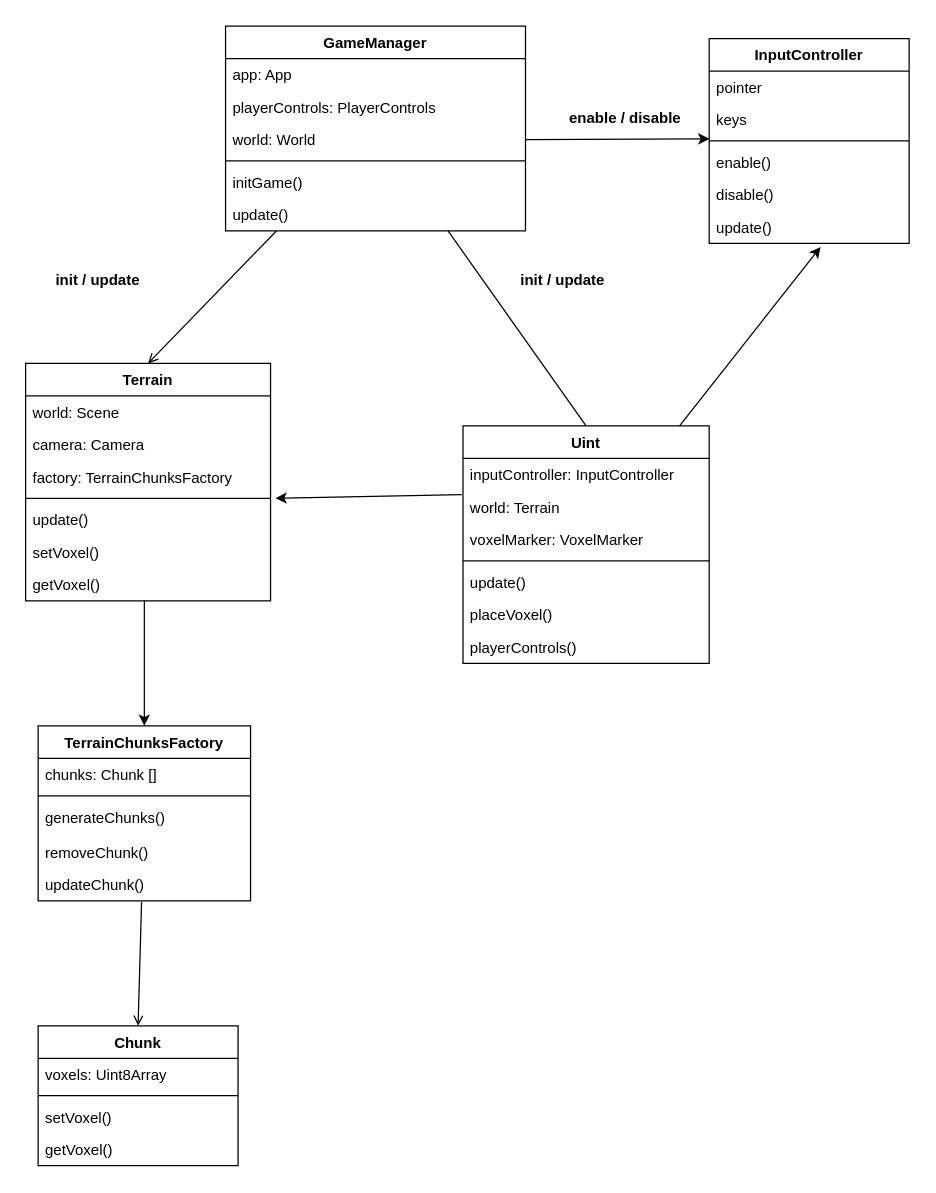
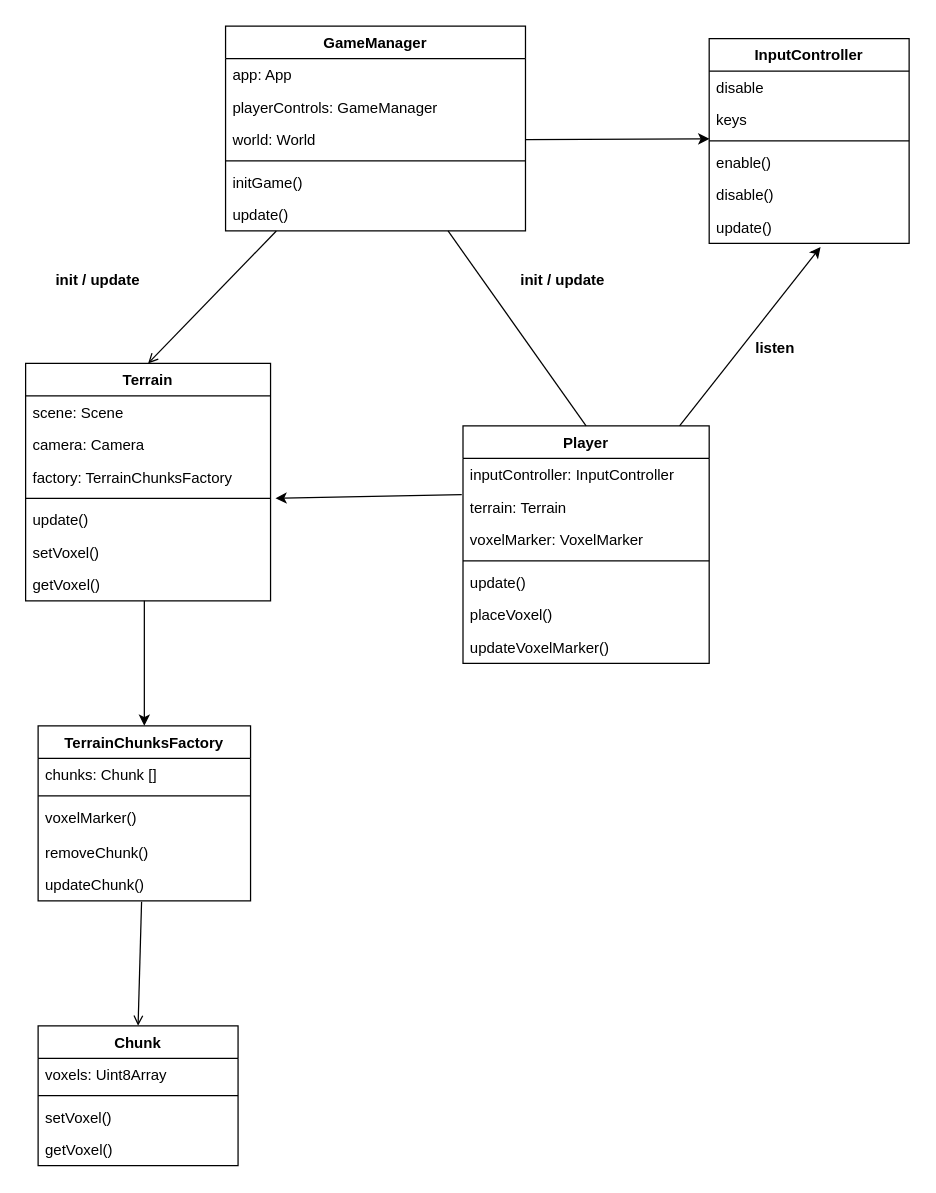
  <mxCell id="0" />
  <mxCell id="1" parent="0" />
  <mxCell id="2" style="edgeStyle=none;html=1;entryX=0.5;entryY=0;entryDx=0;entryDy=0;exitX=0.487;exitY=1.029;exitDx=0;exitDy=0;exitPerimeter=0;endArrow=open;" parent="1" source="8" target="9" edge="1"><mxGeometry relative="1" as="geometry"><mxPoint x="68" y="706" as="sourcePoint" /></mxGeometry></mxCell>
  <mxCell id="3" value="TerrainChunksFactory" style="swimlane;fontStyle=1;align=center;verticalAlign=top;childLayout=stackLayout;horizontal=1;startSize=26;horizontalStack=0;resizeParent=1;resizeParentMax=0;resizeLast=0;collapsible=1;marginBottom=0;" parent="1" vertex="1"><mxGeometry x="30" y="580" width="170" height="140" as="geometry"><mxRectangle x="344" y="160" width="70" height="30" as="alternateBounds" /></mxGeometry></mxCell>
  <mxCell id="4" value="chunks: Chunk []" style="text;strokeColor=none;fillColor=none;align=left;verticalAlign=top;spacingLeft=4;spacingRight=4;overflow=hidden;rotatable=0;points=[[0,0.5],[1,0.5]];portConstraint=eastwest;" parent="3" vertex="1"><mxGeometry y="26" width="170" height="26" as="geometry" /></mxCell>
  <mxCell id="5" value="" style="line;strokeWidth=1;fillColor=none;align=left;verticalAlign=middle;spacingTop=-1;spacingLeft=3;spacingRight=3;rotatable=0;labelPosition=right;points=[];portConstraint=eastwest;" parent="3" vertex="1"><mxGeometry y="52" width="170" height="8" as="geometry" /></mxCell>
- <mxCell id="6" value="generateChunks()" style="text;strokeColor=none;fillColor=none;align=left;verticalAlign=top;spacingLeft=4;spacingRight=4;overflow=hidden;rotatable=0;points=[[0,0.5],[1,0.5]];portConstraint=eastwest;" parent="3" vertex="1"><mxGeometry y="60" width="170" height="28" as="geometry" /></mxCell>
+ <mxCell id="6" value="voxelMarker()" style="text;strokeColor=none;fillColor=none;align=left;verticalAlign=top;spacingLeft=4;spacingRight=4;overflow=hidden;rotatable=0;points=[[0,0.5],[1,0.5]];portConstraint=eastwest;" parent="3" vertex="1"><mxGeometry y="60" width="170" height="28" as="geometry" /></mxCell>
  <mxCell id="7" value="removeChunk()" style="text;strokeColor=none;fillColor=none;align=left;verticalAlign=top;spacingLeft=4;spacingRight=4;overflow=hidden;rotatable=0;points=[[0,0.5],[1,0.5]];portConstraint=eastwest;" parent="3" vertex="1"><mxGeometry y="88" width="170" height="26" as="geometry" /></mxCell>
  <mxCell id="8" value="updateChunk()" style="text;strokeColor=none;fillColor=none;align=left;verticalAlign=top;spacingLeft=4;spacingRight=4;overflow=hidden;rotatable=0;points=[[0,0.5],[1,0.5]];portConstraint=eastwest;" parent="3" vertex="1"><mxGeometry y="114" width="170" height="26" as="geometry" /></mxCell>
  <mxCell id="9" value="Chunk" style="swimlane;fontStyle=1;align=center;verticalAlign=top;childLayout=stackLayout;horizontal=1;startSize=26;horizontalStack=0;resizeParent=1;resizeParentMax=0;resizeLast=0;collapsible=1;marginBottom=0;" parent="1" vertex="1"><mxGeometry x="30" y="820" width="160" height="112" as="geometry" /></mxCell>
  <mxCell id="10" value="voxels: Uint8Array" style="text;strokeColor=none;fillColor=none;align=left;verticalAlign=top;spacingLeft=4;spacingRight=4;overflow=hidden;rotatable=0;points=[[0,0.5],[1,0.5]];portConstraint=eastwest;" parent="9" vertex="1"><mxGeometry y="26" width="160" height="26" as="geometry" /></mxCell>
  <mxCell id="11" value="" style="line;strokeWidth=1;fillColor=none;align=left;verticalAlign=middle;spacingTop=-1;spacingLeft=3;spacingRight=3;rotatable=0;labelPosition=right;points=[];portConstraint=eastwest;" parent="9" vertex="1"><mxGeometry y="52" width="160" height="8" as="geometry" /></mxCell>
  <mxCell id="12" value="setVoxel()" style="text;strokeColor=none;fillColor=none;align=left;verticalAlign=top;spacingLeft=4;spacingRight=4;overflow=hidden;rotatable=0;points=[[0,0.5],[1,0.5]];portConstraint=eastwest;" parent="9" vertex="1"><mxGeometry y="60" width="160" height="26" as="geometry" /></mxCell>
  <mxCell id="13" value="getVoxel()" style="text;strokeColor=none;fillColor=none;align=left;verticalAlign=top;spacingLeft=4;spacingRight=4;overflow=hidden;rotatable=0;points=[[0,0.5],[1,0.5]];portConstraint=eastwest;" parent="9" vertex="1"><mxGeometry y="86" width="160" height="26" as="geometry" /></mxCell>
  <mxCell id="14" value="Terrain" style="swimlane;fontStyle=1;align=center;verticalAlign=top;childLayout=stackLayout;horizontal=1;startSize=26;horizontalStack=0;resizeParent=1;resizeParentMax=0;resizeLast=0;collapsible=1;marginBottom=0;" parent="1" vertex="1"><mxGeometry x="20" y="290" width="196" height="190" as="geometry" /></mxCell>
- <mxCell id="15" value="world: Scene" style="text;strokeColor=none;fillColor=none;align=left;verticalAlign=top;spacingLeft=4;spacingRight=4;overflow=hidden;rotatable=0;points=[[0,0.5],[1,0.5]];portConstraint=eastwest;" parent="14" vertex="1"><mxGeometry y="26" width="196" height="26" as="geometry" /></mxCell>
+ <mxCell id="15" value="scene: Scene" style="text;strokeColor=none;fillColor=none;align=left;verticalAlign=top;spacingLeft=4;spacingRight=4;overflow=hidden;rotatable=0;points=[[0,0.5],[1,0.5]];portConstraint=eastwest;" parent="14" vertex="1"><mxGeometry y="26" width="196" height="26" as="geometry" /></mxCell>
  <mxCell id="16" value="camera: Camera" style="text;strokeColor=none;fillColor=none;align=left;verticalAlign=top;spacingLeft=4;spacingRight=4;overflow=hidden;rotatable=0;points=[[0,0.5],[1,0.5]];portConstraint=eastwest;" parent="14" vertex="1"><mxGeometry y="52" width="196" height="26" as="geometry" /></mxCell>
  <mxCell id="17" value="factory: TerrainChunksFactory" style="text;strokeColor=none;fillColor=none;align=left;verticalAlign=top;spacingLeft=4;spacingRight=4;overflow=hidden;rotatable=0;points=[[0,0.5],[1,0.5]];portConstraint=eastwest;" parent="14" vertex="1"><mxGeometry y="78" width="196" height="26" as="geometry" /></mxCell>
  <mxCell id="18" value="" style="line;strokeWidth=1;fillColor=none;align=left;verticalAlign=middle;spacingTop=-1;spacingLeft=3;spacingRight=3;rotatable=0;labelPosition=right;points=[];portConstraint=eastwest;" parent="14" vertex="1"><mxGeometry y="104" width="196" height="8" as="geometry" /></mxCell>
  <mxCell id="19" value="update()" style="text;strokeColor=none;fillColor=none;align=left;verticalAlign=top;spacingLeft=4;spacingRight=4;overflow=hidden;rotatable=0;points=[[0,0.5],[1,0.5]];portConstraint=eastwest;" parent="14" vertex="1"><mxGeometry y="112" width="196" height="26" as="geometry" /></mxCell>
  <mxCell id="20" value="setVoxel()" style="text;strokeColor=none;fillColor=none;align=left;verticalAlign=top;spacingLeft=4;spacingRight=4;overflow=hidden;rotatable=0;points=[[0,0.5],[1,0.5]];portConstraint=eastwest;" parent="14" vertex="1"><mxGeometry y="138" width="196" height="26" as="geometry" /></mxCell>
  <mxCell id="21" value="getVoxel()" style="text;strokeColor=none;fillColor=none;align=left;verticalAlign=top;spacingLeft=4;spacingRight=4;overflow=hidden;rotatable=0;points=[[0,0.5],[1,0.5]];portConstraint=eastwest;" parent="14" vertex="1"><mxGeometry y="164" width="196" height="26" as="geometry" /></mxCell>
  <mxCell id="22" style="edgeStyle=none;html=1;entryX=0.5;entryY=0;entryDx=0;entryDy=0;" parent="1" target="3" edge="1"><mxGeometry relative="1" as="geometry"><mxPoint x="115" y="480" as="sourcePoint" /></mxGeometry></mxCell>
  <mxCell id="23" style="edgeStyle=none;html=1;entryX=1.02;entryY=1.151;entryDx=0;entryDy=0;exitX=-0.005;exitY=0.112;exitDx=0;exitDy=0;entryPerimeter=0;exitPerimeter=0;" parent="1" target="17" edge="1"><mxGeometry relative="1" as="geometry"><mxPoint x="369.015" y="394.912" as="sourcePoint" /></mxGeometry></mxCell>
  <mxCell id="24" style="edgeStyle=none;html=1;entryX=0.557;entryY=1.106;entryDx=0;entryDy=0;entryPerimeter=0;" parent="1" source="25" target="49" edge="1"><mxGeometry relative="1" as="geometry" /></mxCell>
- <mxCell id="25" value="Uint" style="swimlane;fontStyle=1;align=center;verticalAlign=top;childLayout=stackLayout;horizontal=1;startSize=26;horizontalStack=0;resizeParent=1;resizeParentMax=0;resizeLast=0;collapsible=1;marginBottom=0;" parent="1" vertex="1"><mxGeometry x="370" y="340" width="197" height="190" as="geometry" /></mxCell>
+ <mxCell id="25" value="Player" style="swimlane;fontStyle=1;align=center;verticalAlign=top;childLayout=stackLayout;horizontal=1;startSize=26;horizontalStack=0;resizeParent=1;resizeParentMax=0;resizeLast=0;collapsible=1;marginBottom=0;" parent="1" vertex="1"><mxGeometry x="370" y="340" width="197" height="190" as="geometry" /></mxCell>
  <mxCell id="26" value="inputController: InputController" style="text;strokeColor=none;fillColor=none;align=left;verticalAlign=top;spacingLeft=4;spacingRight=4;overflow=hidden;rotatable=0;points=[[0,0.5],[1,0.5]];portConstraint=eastwest;" parent="25" vertex="1"><mxGeometry y="26" width="197" height="26" as="geometry" /></mxCell>
- <mxCell id="27" value="world: Terrain" style="text;strokeColor=none;fillColor=none;align=left;verticalAlign=top;spacingLeft=4;spacingRight=4;overflow=hidden;rotatable=0;points=[[0,0.5],[1,0.5]];portConstraint=eastwest;" parent="25" vertex="1"><mxGeometry y="52" width="197" height="26" as="geometry" /></mxCell>
+ <mxCell id="27" value="terrain: Terrain" style="text;strokeColor=none;fillColor=none;align=left;verticalAlign=top;spacingLeft=4;spacingRight=4;overflow=hidden;rotatable=0;points=[[0,0.5],[1,0.5]];portConstraint=eastwest;" parent="25" vertex="1"><mxGeometry y="52" width="197" height="26" as="geometry" /></mxCell>
  <mxCell id="28" value="voxelMarker: VoxelMarker" style="text;strokeColor=none;fillColor=none;align=left;verticalAlign=top;spacingLeft=4;spacingRight=4;overflow=hidden;rotatable=0;points=[[0,0.5],[1,0.5]];portConstraint=eastwest;" parent="25" vertex="1"><mxGeometry y="78" width="197" height="26" as="geometry" /></mxCell>
  <mxCell id="29" value="" style="line;strokeWidth=1;fillColor=none;align=left;verticalAlign=middle;spacingTop=-1;spacingLeft=3;spacingRight=3;rotatable=0;labelPosition=right;points=[];portConstraint=eastwest;" parent="25" vertex="1"><mxGeometry y="104" width="197" height="8" as="geometry" /></mxCell>
  <mxCell id="30" value="update()" style="text;strokeColor=none;fillColor=none;align=left;verticalAlign=top;spacingLeft=4;spacingRight=4;overflow=hidden;rotatable=0;points=[[0,0.5],[1,0.5]];portConstraint=eastwest;" parent="25" vertex="1"><mxGeometry y="112" width="197" height="26" as="geometry" /></mxCell>
  <mxCell id="31" value="placeVoxel()" style="text;strokeColor=none;fillColor=none;align=left;verticalAlign=top;spacingLeft=4;spacingRight=4;overflow=hidden;rotatable=0;points=[[0,0.5],[1,0.5]];portConstraint=eastwest;" parent="25" vertex="1"><mxGeometry y="138" width="197" height="26" as="geometry" /></mxCell>
- <mxCell id="32" value="playerControls()" style="text;strokeColor=none;fillColor=none;align=left;verticalAlign=top;spacingLeft=4;spacingRight=4;overflow=hidden;rotatable=0;points=[[0,0.5],[1,0.5]];portConstraint=eastwest;" parent="25" vertex="1"><mxGeometry y="164" width="197" height="26" as="geometry" /></mxCell>
+ <mxCell id="32" value="updateVoxelMarker()" style="text;strokeColor=none;fillColor=none;align=left;verticalAlign=top;spacingLeft=4;spacingRight=4;overflow=hidden;rotatable=0;points=[[0,0.5],[1,0.5]];portConstraint=eastwest;" parent="25" vertex="1"><mxGeometry y="164" width="197" height="26" as="geometry" /></mxCell>
  <mxCell id="33" style="edgeStyle=none;html=1;entryX=0.5;entryY=0;entryDx=0;entryDy=0;endArrow=open;" parent="1" source="36" target="14" edge="1"><mxGeometry relative="1" as="geometry" /></mxCell>
  <mxCell id="34" style="edgeStyle=none;html=1;entryX=0.5;entryY=0;entryDx=0;entryDy=0;endArrow=none;" parent="1" source="36" target="25" edge="1"><mxGeometry relative="1" as="geometry" /></mxCell>
  <mxCell id="35" style="edgeStyle=none;html=1;entryX=0.001;entryY=0.282;entryDx=0;entryDy=0;entryPerimeter=0;exitX=1;exitY=0.5;exitDx=0;exitDy=0;" parent="1" source="39" target="46" edge="1"><mxGeometry relative="1" as="geometry" /></mxCell>
  <mxCell id="36" value="GameManager" style="swimlane;fontStyle=1;align=center;verticalAlign=top;childLayout=stackLayout;horizontal=1;startSize=26;horizontalStack=0;resizeParent=1;resizeParentMax=0;resizeLast=0;collapsible=1;marginBottom=0;" parent="1" vertex="1"><mxGeometry x="180" y="20" width="240" height="164" as="geometry" /></mxCell>
  <mxCell id="37" value="app: App" style="text;strokeColor=none;fillColor=none;align=left;verticalAlign=top;spacingLeft=4;spacingRight=4;overflow=hidden;rotatable=0;points=[[0,0.5],[1,0.5]];portConstraint=eastwest;" parent="36" vertex="1"><mxGeometry y="26" width="240" height="26" as="geometry" /></mxCell>
- <mxCell id="38" value="playerControls: PlayerControls" style="text;strokeColor=none;fillColor=none;align=left;verticalAlign=top;spacingLeft=4;spacingRight=4;overflow=hidden;rotatable=0;points=[[0,0.5],[1,0.5]];portConstraint=eastwest;" parent="36" vertex="1"><mxGeometry y="52" width="240" height="26" as="geometry" /></mxCell>
+ <mxCell id="38" value="playerControls: GameManager" style="text;strokeColor=none;fillColor=none;align=left;verticalAlign=top;spacingLeft=4;spacingRight=4;overflow=hidden;rotatable=0;points=[[0,0.5],[1,0.5]];portConstraint=eastwest;" parent="36" vertex="1"><mxGeometry y="52" width="240" height="26" as="geometry" /></mxCell>
  <mxCell id="39" value="world: World" style="text;strokeColor=none;fillColor=none;align=left;verticalAlign=top;spacingLeft=4;spacingRight=4;overflow=hidden;rotatable=0;points=[[0,0.5],[1,0.5]];portConstraint=eastwest;" parent="36" vertex="1"><mxGeometry y="78" width="240" height="26" as="geometry" /></mxCell>
  <mxCell id="40" value="" style="line;strokeWidth=1;fillColor=none;align=left;verticalAlign=middle;spacingTop=-1;spacingLeft=3;spacingRight=3;rotatable=0;labelPosition=right;points=[];portConstraint=eastwest;" parent="36" vertex="1"><mxGeometry y="104" width="240" height="8" as="geometry" /></mxCell>
  <mxCell id="41" value="initGame()" style="text;strokeColor=none;fillColor=none;align=left;verticalAlign=top;spacingLeft=4;spacingRight=4;overflow=hidden;rotatable=0;points=[[0,0.5],[1,0.5]];portConstraint=eastwest;" parent="36" vertex="1"><mxGeometry y="112" width="240" height="26" as="geometry" /></mxCell>
  <mxCell id="42" value="update()" style="text;strokeColor=none;fillColor=none;align=left;verticalAlign=top;spacingLeft=4;spacingRight=4;overflow=hidden;rotatable=0;points=[[0,0.5],[1,0.5]];portConstraint=eastwest;" parent="36" vertex="1"><mxGeometry y="138" width="240" height="26" as="geometry" /></mxCell>
  <mxCell id="43" value="InputController" style="swimlane;fontStyle=1;align=center;verticalAlign=top;childLayout=stackLayout;horizontal=1;startSize=26;horizontalStack=0;resizeParent=1;resizeParentMax=0;resizeLast=0;collapsible=1;marginBottom=0;" parent="1" vertex="1"><mxGeometry x="567" y="30" width="160" height="164" as="geometry" /></mxCell>
- <mxCell id="44" value="pointer" style="text;strokeColor=none;fillColor=none;align=left;verticalAlign=top;spacingLeft=4;spacingRight=4;overflow=hidden;rotatable=0;points=[[0,0.5],[1,0.5]];portConstraint=eastwest;" parent="43" vertex="1"><mxGeometry y="26" width="160" height="26" as="geometry" /></mxCell>
+ <mxCell id="44" value="disable" style="text;strokeColor=none;fillColor=none;align=left;verticalAlign=top;spacingLeft=4;spacingRight=4;overflow=hidden;rotatable=0;points=[[0,0.5],[1,0.5]];portConstraint=eastwest;" parent="43" vertex="1"><mxGeometry y="26" width="160" height="26" as="geometry" /></mxCell>
  <mxCell id="45" value="keys" style="text;strokeColor=none;fillColor=none;align=left;verticalAlign=top;spacingLeft=4;spacingRight=4;overflow=hidden;rotatable=0;points=[[0,0.5],[1,0.5]];portConstraint=eastwest;" parent="43" vertex="1"><mxGeometry y="52" width="160" height="26" as="geometry" /></mxCell>
  <mxCell id="46" value="" style="line;strokeWidth=1;fillColor=none;align=left;verticalAlign=middle;spacingTop=-1;spacingLeft=3;spacingRight=3;rotatable=0;labelPosition=right;points=[];portConstraint=eastwest;" parent="43" vertex="1"><mxGeometry y="78" width="160" height="8" as="geometry" /></mxCell>
  <mxCell id="47" value="enable()" style="text;strokeColor=none;fillColor=none;align=left;verticalAlign=top;spacingLeft=4;spacingRight=4;overflow=hidden;rotatable=0;points=[[0,0.5],[1,0.5]];portConstraint=eastwest;" parent="43" vertex="1"><mxGeometry y="86" width="160" height="26" as="geometry" /></mxCell>
  <mxCell id="48" value="disable()" style="text;strokeColor=none;fillColor=none;align=left;verticalAlign=top;spacingLeft=4;spacingRight=4;overflow=hidden;rotatable=0;points=[[0,0.5],[1,0.5]];portConstraint=eastwest;" parent="43" vertex="1"><mxGeometry y="112" width="160" height="26" as="geometry" /></mxCell>
  <mxCell id="49" value="update()" style="text;strokeColor=none;fillColor=none;align=left;verticalAlign=top;spacingLeft=4;spacingRight=4;overflow=hidden;rotatable=0;points=[[0,0.5],[1,0.5]];portConstraint=eastwest;" parent="43" vertex="1"><mxGeometry y="138" width="160" height="26" as="geometry" /></mxCell>
- <mxCell id="50" value="enable / disable" style="text;align=center;fontStyle=1;verticalAlign=middle;spacingLeft=3;spacingRight=3;strokeColor=none;rotatable=0;points=[[0,0.5],[1,0.5]];portConstraint=eastwest;" parent="1" vertex="1"><mxGeometry x="460" y="80" width="80" height="26" as="geometry" /></mxCell>
  <mxCell id="51" value="init / update" style="text;align=center;fontStyle=1;verticalAlign=middle;spacingLeft=3;spacingRight=3;strokeColor=none;rotatable=0;points=[[0,0.5],[1,0.5]];portConstraint=eastwest;" parent="1" vertex="1"><mxGeometry x="38" y="210" width="80" height="26" as="geometry" /></mxCell>
  <mxCell id="52" value="init / update" style="text;align=center;fontStyle=1;verticalAlign=middle;spacingLeft=3;spacingRight=3;strokeColor=none;rotatable=0;points=[[0,0.5],[1,0.5]];portConstraint=eastwest;" parent="1" vertex="1"><mxGeometry x="410" y="210" width="80" height="26" as="geometry" /></mxCell>
+ <mxCell id="53" value="listen" style="text;align=center;fontStyle=1;verticalAlign=middle;spacingLeft=3;spacingRight=3;strokeColor=none;rotatable=0;points=[[0,0.5],[1,0.5]];portConstraint=eastwest;" parent="1" vertex="1"><mxGeometry x="580" y="264" width="80" height="26" as="geometry" /></mxCell>
